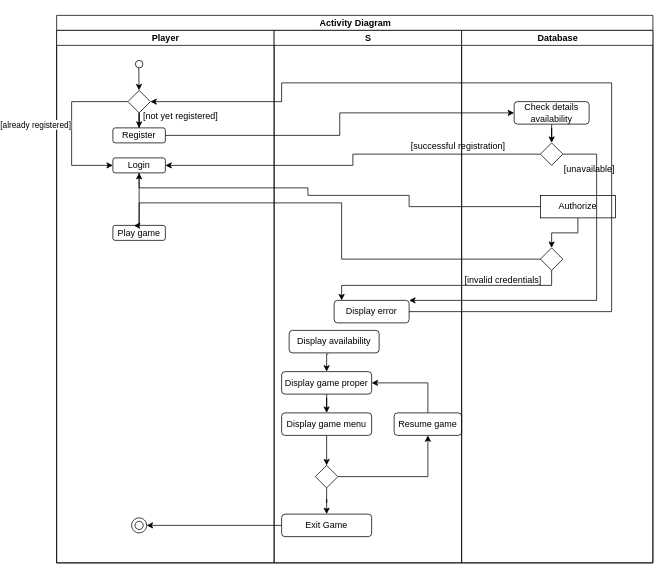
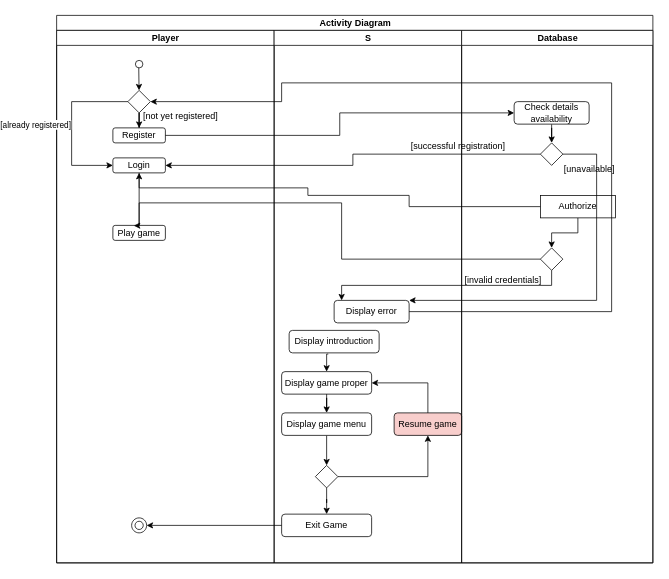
  <mxCell id="0" />
  <mxCell id="1" parent="0" />
  <mxCell id="2" value="Activity Diagram" style="swimlane;childLayout=stackLayout;resizeParent=1;resizeParentMax=0;startSize=20;html=1;" vertex="1" parent="1"><mxGeometry x="20" y="20" width="795" height="730" as="geometry" /></mxCell>
  <mxCell id="3" value="Player" style="swimlane;startSize=20;html=1;" vertex="1" parent="2"><mxGeometry y="20" width="290" height="710" as="geometry" /></mxCell>
  <mxCell id="4" value="" style="ellipse;whiteSpace=wrap;html=1;rounded=0;labelBackgroundColor=none;fillColor=#FFFFFF;" vertex="1" parent="3"><mxGeometry x="105" y="40" width="10" height="10" as="geometry" /></mxCell>
  <mxCell id="5" value="" style="endArrow=classic;html=1;rounded=0;" edge="1" parent="3"><mxGeometry width="50" height="50" relative="1" as="geometry"><mxPoint x="109.5" y="50" as="sourcePoint" /><mxPoint x="109.92" y="80" as="targetPoint" /></mxGeometry></mxCell>
  <mxCell id="6" value="Register" style="rounded=1;whiteSpace=wrap;html=1;" vertex="1" parent="3"><mxGeometry x="75" y="130" width="70" height="20" as="geometry" /></mxCell>
  <mxCell id="7" value="Login" style="rounded=1;whiteSpace=wrap;html=1;" vertex="1" parent="3"><mxGeometry x="75" y="170" width="70" height="20" as="geometry" /></mxCell>
  <mxCell id="8" style="edgeStyle=orthogonalEdgeStyle;rounded=0;orthogonalLoop=1;jettySize=auto;html=1;entryX=0.5;entryY=0;entryDx=0;entryDy=0;" edge="1" parent="3" source="11" target="6"><mxGeometry relative="1" as="geometry" /></mxCell>
  <mxCell id="9" style="edgeStyle=orthogonalEdgeStyle;rounded=0;orthogonalLoop=1;jettySize=auto;html=1;entryX=0;entryY=0.5;entryDx=0;entryDy=0;" edge="1" parent="3" source="11" target="7"><mxGeometry relative="1" as="geometry"><mxPoint x="60" y="180" as="targetPoint" /><Array as="points"><mxPoint x="20" y="95" /><mxPoint x="20" y="180" /></Array></mxGeometry></mxCell>
  <mxCell id="10" value="[already registered]" style="edgeLabel;html=1;align=center;verticalAlign=middle;resizable=0;points=[];" vertex="1" connectable="0" parent="9"><mxGeometry x="-0.653" y="-2" relative="1" as="geometry"><mxPoint x="-87" y="32" as="offset" /></mxGeometry></mxCell>
  <mxCell id="11" value="" style="rhombus;whiteSpace=wrap;html=1;" vertex="1" parent="3"><mxGeometry x="95" y="80" width="30" height="30" as="geometry" /></mxCell>
  <mxCell id="12" value="Play game" style="rounded=1;whiteSpace=wrap;html=1;" vertex="1" parent="3"><mxGeometry x="75" y="260" width="70" height="20" as="geometry" /></mxCell>
  <mxCell id="13" value="" style="verticalLabelPosition=bottom;verticalAlign=top;html=1;shape=mxgraph.basic.donut;dx=4.5;" vertex="1" parent="3"><mxGeometry x="100" y="650" width="20" height="20" as="geometry" /></mxCell>
  <mxCell id="14" value="[not yet registered]" style="text;html=1;align=center;verticalAlign=middle;resizable=0;points=[];autosize=1;strokeColor=none;fillColor=none;" vertex="1" parent="3"><mxGeometry x="105" y="100" width="120" height="30" as="geometry" /></mxCell>
  <mxCell id="15" value="S" style="swimlane;startSize=20;html=1;" vertex="1" parent="2"><mxGeometry x="290" y="20" width="250" height="710" as="geometry" /></mxCell>
  <mxCell id="16" value="Display error" style="rounded=1;whiteSpace=wrap;html=1;" vertex="1" parent="15"><mxGeometry x="80" y="360" width="100" height="30" as="geometry" /></mxCell>
  <mxCell id="17" value="[successful registration]" style="text;html=1;align=center;verticalAlign=middle;resizable=0;points=[];autosize=1;strokeColor=none;fillColor=none;" vertex="1" parent="15"><mxGeometry x="170" y="140" width="150" height="30" as="geometry" /></mxCell>
  <mxCell id="18" style="edgeStyle=orthogonalEdgeStyle;rounded=0;orthogonalLoop=1;jettySize=auto;html=1;entryX=0.5;entryY=0;entryDx=0;entryDy=0;exitX=0.435;exitY=1.053;exitDx=0;exitDy=0;exitPerimeter=0;" edge="1" parent="15" source="19" target="20"><mxGeometry relative="1" as="geometry" /></mxCell>
- <mxCell id="19" value="Display availability" style="rounded=1;whiteSpace=wrap;html=1;" vertex="1" parent="15"><mxGeometry x="20" y="400" width="120" height="30" as="geometry" /></mxCell>
+ <mxCell id="19" value="Display introduction" style="rounded=1;whiteSpace=wrap;html=1;" vertex="1" parent="15"><mxGeometry x="20" y="400" width="120" height="30" as="geometry" /></mxCell>
  <mxCell id="20" value="Display game proper" style="rounded=1;whiteSpace=wrap;html=1;" vertex="1" parent="15"><mxGeometry x="10" y="455" width="120" height="30" as="geometry" /></mxCell>
  <mxCell id="21" style="edgeStyle=orthogonalEdgeStyle;rounded=0;orthogonalLoop=1;jettySize=auto;html=1;entryX=0.5;entryY=0;entryDx=0;entryDy=0;" edge="1" parent="15" source="22" target="29"><mxGeometry relative="1" as="geometry" /></mxCell>
  <mxCell id="22" value="Display game menu" style="rounded=1;whiteSpace=wrap;html=1;" vertex="1" parent="15"><mxGeometry x="10" y="510" width="120" height="30" as="geometry" /></mxCell>
  <mxCell id="23" value="Exit Game" style="rounded=1;whiteSpace=wrap;html=1;" vertex="1" parent="15"><mxGeometry x="10" y="645" width="120" height="30" as="geometry" /></mxCell>
  <mxCell id="24" style="edgeStyle=orthogonalEdgeStyle;rounded=0;orthogonalLoop=1;jettySize=auto;html=1;entryX=0.5;entryY=0;entryDx=0;entryDy=0;" edge="1" parent="15" source="20" target="22"><mxGeometry relative="1" as="geometry"><mxPoint x="80" y="510" as="targetPoint" /><Array as="points" /></mxGeometry></mxCell>
  <mxCell id="25" style="edgeStyle=orthogonalEdgeStyle;rounded=0;orthogonalLoop=1;jettySize=auto;html=1;entryX=1;entryY=0.5;entryDx=0;entryDy=0;" edge="1" parent="15" source="26" target="20"><mxGeometry relative="1" as="geometry"><mxPoint x="205" y="470" as="targetPoint" /><Array as="points"><mxPoint x="205" y="470" /></Array></mxGeometry></mxCell>
- <mxCell id="26" value="Resume game" style="rounded=1;whiteSpace=wrap;html=1;" vertex="1" parent="15"><mxGeometry x="160" y="510" width="90" height="30" as="geometry" /></mxCell>
+ <mxCell id="26" value="Resume game" style="rounded=1;whiteSpace=wrap;html=1;fillColor=#f8cecc;" vertex="1" parent="15"><mxGeometry x="160" y="510" width="90" height="30" as="geometry" /></mxCell>
  <mxCell id="27" style="edgeStyle=orthogonalEdgeStyle;rounded=0;orthogonalLoop=1;jettySize=auto;html=1;entryX=0.5;entryY=0;entryDx=0;entryDy=0;" edge="1" parent="15" source="29" target="23"><mxGeometry relative="1" as="geometry" /></mxCell>
  <mxCell id="28" style="edgeStyle=orthogonalEdgeStyle;rounded=0;orthogonalLoop=1;jettySize=auto;html=1;entryX=0.5;entryY=1;entryDx=0;entryDy=0;" edge="1" parent="15" source="29" target="26"><mxGeometry relative="1" as="geometry"><mxPoint x="200" y="595" as="targetPoint" /></mxGeometry></mxCell>
  <mxCell id="29" value="" style="rhombus;whiteSpace=wrap;html=1;" vertex="1" parent="15"><mxGeometry x="55" y="580" width="30" height="30" as="geometry" /></mxCell>
  <mxCell id="30" value="Database" style="swimlane;startSize=20;html=1;" vertex="1" parent="2"><mxGeometry x="540" y="20" width="255" height="710" as="geometry" /></mxCell>
  <mxCell id="31" style="edgeStyle=orthogonalEdgeStyle;rounded=0;orthogonalLoop=1;jettySize=auto;html=1;entryX=0.5;entryY=0;entryDx=0;entryDy=0;" edge="1" parent="30" source="32" target="33"><mxGeometry relative="1" as="geometry"><mxPoint x="70" y="150" as="targetPoint" /></mxGeometry></mxCell>
  <mxCell id="32" value="Check details availability" style="rounded=1;whiteSpace=wrap;html=1;" vertex="1" parent="30"><mxGeometry x="70" y="95" width="100" height="30" as="geometry" /></mxCell>
  <mxCell id="33" value="" style="rhombus;whiteSpace=wrap;html=1;" vertex="1" parent="30"><mxGeometry x="105" y="150" width="30" height="30" as="geometry" /></mxCell>
  <mxCell id="34" value="[unavailable]" style="text;html=1;align=center;verticalAlign=middle;resizable=0;points=[];autosize=1;strokeColor=none;fillColor=none;" vertex="1" parent="30"><mxGeometry x="125" y="170" width="90" height="30" as="geometry" /></mxCell>
  <mxCell id="35" style="edgeStyle=orthogonalEdgeStyle;rounded=0;orthogonalLoop=1;jettySize=auto;html=1;entryX=0.5;entryY=0;entryDx=0;entryDy=0;" edge="1" parent="30" source="36" target="37"><mxGeometry relative="1" as="geometry" /></mxCell>
  <mxCell id="36" value="Authorize" style="whiteSpace=wrap;html=1;rounded=0;" vertex="1" parent="30"><mxGeometry x="105" y="220" width="100" height="30" as="geometry" /></mxCell>
  <mxCell id="37" value="" style="rhombus;whiteSpace=wrap;html=1;" vertex="1" parent="30"><mxGeometry x="105" y="290" width="30" height="30" as="geometry" /></mxCell>
  <mxCell id="38" value="[invalid credentials]" style="text;html=1;align=center;verticalAlign=middle;resizable=0;points=[];autosize=1;strokeColor=none;fillColor=none;" vertex="1" parent="30"><mxGeometry x="-10" y="318" width="130" height="30" as="geometry" /></mxCell>
  <mxCell id="39" style="edgeStyle=orthogonalEdgeStyle;rounded=0;orthogonalLoop=1;jettySize=auto;html=1;entryX=1;entryY=0.5;entryDx=0;entryDy=0;" edge="1" parent="2" source="33" target="7"><mxGeometry relative="1" as="geometry"><mxPoint x="100" y="200" as="targetPoint" /></mxGeometry></mxCell>
  <mxCell id="40" style="edgeStyle=orthogonalEdgeStyle;rounded=0;orthogonalLoop=1;jettySize=auto;html=1;entryX=0;entryY=0.5;entryDx=0;entryDy=0;" edge="1" parent="2" source="6" target="32"><mxGeometry relative="1" as="geometry"><mxPoint x="210" y="130" as="targetPoint" /></mxGeometry></mxCell>
  <mxCell id="41" style="edgeStyle=orthogonalEdgeStyle;rounded=0;orthogonalLoop=1;jettySize=auto;html=1;exitX=1;exitY=0.5;exitDx=0;exitDy=0;" edge="1" parent="2" source="33" target="16"><mxGeometry relative="1" as="geometry"><mxPoint x="330" y="230" as="targetPoint" /><mxPoint x="570" y="185" as="sourcePoint" /><Array as="points"><mxPoint x="720" y="185" /><mxPoint x="720" y="380" /></Array></mxGeometry></mxCell>
  <mxCell id="42" style="edgeStyle=orthogonalEdgeStyle;rounded=0;orthogonalLoop=1;jettySize=auto;html=1;" edge="1" parent="2" source="12" target="7"><mxGeometry relative="1" as="geometry"><mxPoint x="240" y="290" as="targetPoint" /></mxGeometry></mxCell>
  <mxCell id="43" style="edgeStyle=orthogonalEdgeStyle;rounded=0;orthogonalLoop=1;jettySize=auto;html=1;entryX=1;entryY=0.5;entryDx=0;entryDy=0;exitX=1;exitY=0.5;exitDx=0;exitDy=0;" edge="1" parent="2" source="16" target="11"><mxGeometry relative="1" as="geometry"><mxPoint x="479.5" y="255" as="sourcePoint" /><mxPoint x="150" y="150" as="targetPoint" /><Array as="points"><mxPoint x="740" y="395" /><mxPoint x="740" y="90" /><mxPoint x="300" y="90" /><mxPoint x="300" y="115" /></Array></mxGeometry></mxCell>
  <mxCell id="44" style="edgeStyle=orthogonalEdgeStyle;rounded=0;orthogonalLoop=1;jettySize=auto;html=1;exitX=0.5;exitY=1;exitDx=0;exitDy=0;" edge="1" parent="2" source="37" target="16"><mxGeometry relative="1" as="geometry"><Array as="points"><mxPoint x="660" y="360" /><mxPoint x="380" y="360" /></Array></mxGeometry></mxCell>
  <mxCell id="45" style="edgeStyle=orthogonalEdgeStyle;rounded=0;orthogonalLoop=1;jettySize=auto;html=1;entryX=0.4;entryY=0.02;entryDx=0;entryDy=0;entryPerimeter=0;exitX=0;exitY=0.5;exitDx=0;exitDy=0;" edge="1" parent="2" source="37" target="12"><mxGeometry relative="1" as="geometry"><Array as="points"><mxPoint x="380" y="325" /><mxPoint x="380" y="250" /><mxPoint x="110" y="250" /><mxPoint x="110" y="280" /></Array></mxGeometry></mxCell>
  <mxCell id="46" style="edgeStyle=orthogonalEdgeStyle;rounded=0;orthogonalLoop=1;jettySize=auto;html=1;entryX=0;entryY=0.5;entryDx=0;entryDy=0;endArrow=none;" edge="1" parent="2" source="7" target="36"><mxGeometry relative="1" as="geometry"><Array as="points"><mxPoint x="110" y="230" /><mxPoint x="335" y="230" /><mxPoint x="335" y="240" /><mxPoint x="470" y="240" /><mxPoint x="470" y="255" /></Array></mxGeometry></mxCell>
  <mxCell id="47" style="edgeStyle=orthogonalEdgeStyle;rounded=0;orthogonalLoop=1;jettySize=auto;html=1;" edge="1" parent="2" source="23" target="13"><mxGeometry relative="1" as="geometry" /></mxCell>
